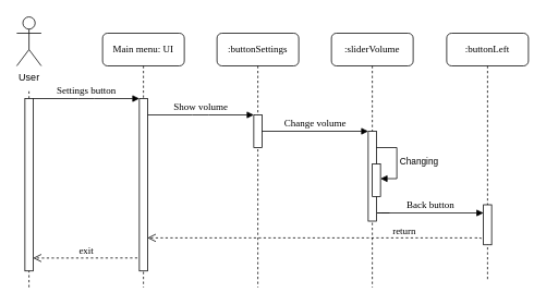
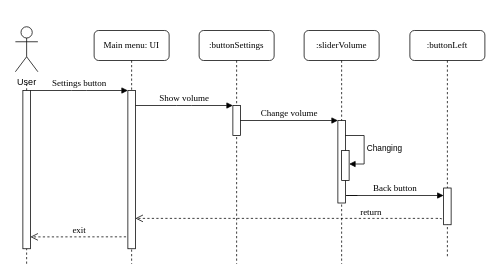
  <mxCell id="0" />
  <mxCell id="1" parent="0" />
  <mxCell id="2" value=":buttonSettings" style="shape=umlLifeline;perimeter=lifelinePerimeter;whiteSpace=wrap;html=1;container=1;collapsible=0;recursiveResize=0;outlineConnect=0;rounded=1;shadow=0;comic=0;labelBackgroundColor=none;strokeWidth=1;fontFamily=Verdana;fontSize=12;align=center;" parent="1" vertex="1"><mxGeometry x="265" y="40" width="100" height="311" as="geometry" /></mxCell>
  <mxCell id="3" value="" style="html=1;points=[];perimeter=orthogonalPerimeter;rounded=0;shadow=0;comic=0;labelBackgroundColor=none;strokeWidth=1;fontFamily=Verdana;fontSize=12;align=center;" parent="2" vertex="1"><mxGeometry x="45" y="100" width="10" height="40" as="geometry" /></mxCell>
  <mxCell id="4" value=":sliderVolume" style="shape=umlLifeline;perimeter=lifelinePerimeter;whiteSpace=wrap;html=1;container=1;collapsible=0;recursiveResize=0;outlineConnect=0;rounded=1;shadow=0;comic=0;labelBackgroundColor=none;strokeWidth=1;fontFamily=Verdana;fontSize=12;align=center;" parent="1" vertex="1"><mxGeometry x="405" y="40" width="100" height="311" as="geometry" /></mxCell>
  <mxCell id="5" value="" style="html=1;points=[];perimeter=orthogonalPerimeter;rounded=0;shadow=0;comic=0;labelBackgroundColor=none;strokeWidth=1;fontFamily=Verdana;fontSize=12;align=center;" parent="4" vertex="1"><mxGeometry x="45" y="120" width="10" height="110" as="geometry" /></mxCell>
  <mxCell id="6" value="Main menu: UI" style="shape=umlLifeline;perimeter=lifelinePerimeter;whiteSpace=wrap;html=1;container=0;collapsible=0;recursiveResize=0;outlineConnect=0;rounded=1;shadow=0;comic=0;labelBackgroundColor=none;strokeWidth=1;fontFamily=Verdana;fontSize=12;align=center;" parent="1" vertex="1"><mxGeometry x="125" y="40" width="100" height="311" as="geometry" /></mxCell>
  <mxCell id="7" value="Show volume" style="html=1;verticalAlign=bottom;endArrow=block;entryX=0;entryY=0;labelBackgroundColor=none;fontFamily=Verdana;fontSize=12;edgeStyle=elbowEdgeStyle;elbow=vertical;" parent="1" edge="1"><mxGeometry relative="1" as="geometry"><mxPoint x="180" y="140" as="sourcePoint" /><mxPoint x="310" y="140" as="targetPoint" /></mxGeometry></mxCell>
  <mxCell id="8" value="Change volume" style="html=1;verticalAlign=bottom;endArrow=block;entryX=0;entryY=0;labelBackgroundColor=none;fontFamily=Verdana;fontSize=12;edgeStyle=elbowEdgeStyle;elbow=vertical;" parent="1" source="3" target="5" edge="1"><mxGeometry relative="1" as="geometry"><mxPoint x="395" y="160" as="sourcePoint" /></mxGeometry></mxCell>
- <mxCell id="9" value="User" style="shape=umlActor;verticalLabelPosition=bottom;verticalAlign=top;html=1;" parent="1" vertex="1"><mxGeometry x="20" y="20" width="30" height="60" as="geometry" /></mxCell>
+ <mxCell id="9" value="User" style="shape=umlActor;verticalLabelPosition=bottom;verticalAlign=top;html=1;" parent="1" vertex="1"><mxGeometry x="20" y="35" width="30" height="60" as="geometry" /></mxCell>
  <mxCell id="10" value="" style="html=1;points=[];perimeter=orthogonalPerimeter;rounded=0;shadow=0;comic=0;labelBackgroundColor=none;strokeWidth=1;fontFamily=Verdana;fontSize=12;align=center;" parent="1" vertex="1"><mxGeometry x="170" y="120" width="10" height="211" as="geometry" /></mxCell>
  <mxCell id="11" value="" style="endArrow=none;dashed=1;html=1;" parent="1" source="12" edge="1"><mxGeometry width="50" height="50" relative="1" as="geometry"><mxPoint x="65" y="610" as="sourcePoint" /><mxPoint x="35" y="110" as="targetPoint" /></mxGeometry></mxCell>
  <mxCell id="12" value="" style="html=1;points=[];perimeter=orthogonalPerimeter;" parent="1" vertex="1"><mxGeometry x="30" y="120" width="10" height="211" as="geometry" /></mxCell>
  <mxCell id="13" value="" style="endArrow=none;dashed=1;html=1;" parent="1" target="12" edge="1"><mxGeometry width="50" height="50" relative="1" as="geometry"><mxPoint x="35" y="351" as="sourcePoint" /><mxPoint x="65" y="110" as="targetPoint" /></mxGeometry></mxCell>
  <mxCell id="14" value="Settings button" style="html=1;verticalAlign=bottom;endArrow=block;entryX=0;entryY=0;labelBackgroundColor=none;fontFamily=Verdana;fontSize=12;edgeStyle=elbowEdgeStyle;elbow=vertical;" parent="1" edge="1"><mxGeometry relative="1" as="geometry"><mxPoint x="40" y="120" as="sourcePoint" /><mxPoint x="170" y="120" as="targetPoint" /></mxGeometry></mxCell>
  <mxCell id="15" value="" style="html=1;points=[];perimeter=orthogonalPerimeter;" parent="1" vertex="1"><mxGeometry x="455" y="200" width="10" height="40" as="geometry" /></mxCell>
  <mxCell id="16" value="Changing" style="edgeStyle=orthogonalEdgeStyle;html=1;align=left;spacingLeft=2;endArrow=block;rounded=0;" parent="1" target="15" edge="1"><mxGeometry relative="1" as="geometry"><mxPoint x="460" y="180" as="sourcePoint" /><Array as="points"><mxPoint x="485" y="180" /><mxPoint x="485" y="218" /></Array></mxGeometry></mxCell>
  <mxCell id="17" value=":buttonLeft" style="shape=umlLifeline;perimeter=lifelinePerimeter;whiteSpace=wrap;html=1;container=1;collapsible=0;recursiveResize=0;outlineConnect=0;rounded=1;shadow=0;comic=0;labelBackgroundColor=none;strokeWidth=1;fontFamily=Verdana;fontSize=12;align=center;" parent="1" vertex="1"><mxGeometry x="546" y="40" width="100" height="301" as="geometry" /></mxCell>
  <mxCell id="18" value="" style="html=1;points=[];perimeter=orthogonalPerimeter;rounded=0;shadow=0;comic=0;labelBackgroundColor=none;strokeWidth=1;fontFamily=Verdana;fontSize=12;align=center;" parent="17" vertex="1"><mxGeometry x="45" y="210" width="10" height="49" as="geometry" /></mxCell>
  <mxCell id="19" value="Back button" style="html=1;verticalAlign=bottom;endArrow=block;labelBackgroundColor=none;fontFamily=Verdana;fontSize=12;edgeStyle=elbowEdgeStyle;elbow=vertical;" parent="1" target="18" edge="1"><mxGeometry x="0.161" relative="1" as="geometry"><mxPoint x="476" y="260" as="sourcePoint" /><mxPoint x="566" y="249.5" as="targetPoint" /><Array as="points"><mxPoint x="456" y="260" /></Array><mxPoint as="offset" /></mxGeometry></mxCell>
  <mxCell id="20" value="return" style="html=1;verticalAlign=bottom;endArrow=open;dashed=1;endSize=8;labelBackgroundColor=none;fontFamily=Verdana;fontSize=12;edgeStyle=elbowEdgeStyle;elbow=vertical;exitX=-0.32;exitY=0.9;exitDx=0;exitDy=0;exitPerimeter=0;" parent="1" edge="1"><mxGeometry x="-0.538" relative="1" as="geometry"><mxPoint x="180" y="290.5" as="targetPoint" /><Array as="points"><mxPoint x="586" y="290.5" /></Array><mxPoint x="588.4" y="291.5" as="sourcePoint" /><mxPoint as="offset" /></mxGeometry></mxCell>
  <mxCell id="21" value="exit" style="html=1;verticalAlign=bottom;endArrow=open;dashed=1;endSize=8;labelBackgroundColor=none;fontFamily=Verdana;fontSize=12;edgeStyle=elbowEdgeStyle;elbow=vertical;exitX=-0.14;exitY=0.89;exitDx=0;exitDy=0;exitPerimeter=0;" parent="1" edge="1"><mxGeometry x="-0.022" relative="1" as="geometry"><mxPoint x="40" y="315" as="targetPoint" /><Array as="points"><mxPoint x="160.6" y="315.2" /></Array><mxPoint x="167.6" y="315.1" as="sourcePoint" /><mxPoint as="offset" /></mxGeometry></mxCell>
